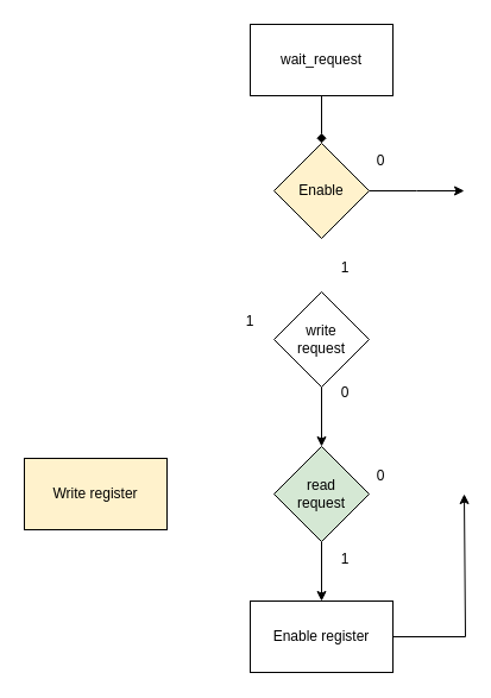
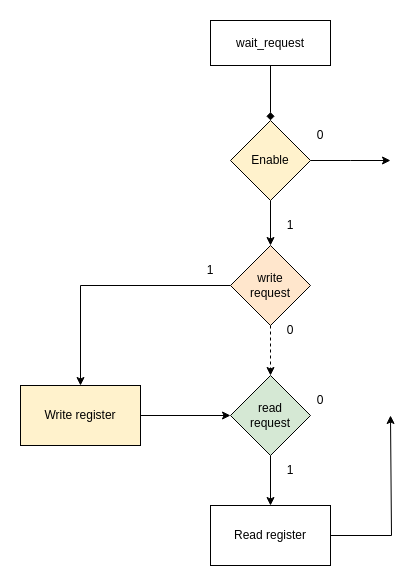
  <mxCell id="0" />
  <mxCell id="1" parent="0" />
  <mxCell id="2" value="" style="edgeStyle=orthogonalEdgeStyle;rounded=0;orthogonalLoop=1;jettySize=auto;html=1;endArrow=diamond;" edge="1" parent="1" source="3" target="19"><mxGeometry relative="1" as="geometry" /></mxCell>
- <mxCell id="3" value="wait_request" style="rounded=0;whiteSpace=wrap;html=1;" parent="1" vertex="1"><mxGeometry x="210" y="20" width="120" height="60" as="geometry" /></mxCell>
- <mxCell id="5" value="" style="edgeStyle=orthogonalEdgeStyle;rounded=0;orthogonalLoop=1;jettySize=auto;html=1;" parent="1" source="6" target="10" edge="1"><mxGeometry relative="1" as="geometry" /></mxCell>
- <mxCell id="6" value="&lt;div&gt;write&lt;/div&gt;&lt;div&gt;request&lt;br&gt;&lt;/div&gt;" style="rhombus;whiteSpace=wrap;html=1;" parent="1" vertex="1"><mxGeometry x="230" y="245" width="80" height="80" as="geometry" /></mxCell>
+ <mxCell id="3" value="wait_request" style="rounded=0;whiteSpace=wrap;html=1;" parent="1" vertex="1"><mxGeometry x="210" y="20" width="120" height="45" as="geometry" /></mxCell>
+ <mxCell id="4" style="edgeStyle=orthogonalEdgeStyle;rounded=0;orthogonalLoop=1;jettySize=auto;html=1;entryX=0.5;entryY=0;entryDx=0;entryDy=0;" parent="1" source="6" target="8" edge="1"><mxGeometry relative="1" as="geometry"><mxPoint x="50" y="365" as="targetPoint" /></mxGeometry></mxCell>
+ <mxCell id="5" value="" style="edgeStyle=orthogonalEdgeStyle;rounded=0;orthogonalLoop=1;jettySize=auto;html=1;dashed=1;" parent="1" source="6" target="10" edge="1"><mxGeometry relative="1" as="geometry" /></mxCell>
+ <mxCell id="6" value="&lt;div&gt;write&lt;/div&gt;&lt;div&gt;request&lt;br&gt;&lt;/div&gt;" style="rhombus;whiteSpace=wrap;html=1;fillColor=#ffe6cc;" parent="1" vertex="1"><mxGeometry x="230" y="245" width="80" height="80" as="geometry" /></mxCell>
+ <mxCell id="7" value="" style="edgeStyle=orthogonalEdgeStyle;rounded=0;orthogonalLoop=1;jettySize=auto;html=1;" parent="1" source="8" target="10" edge="1"><mxGeometry relative="1" as="geometry" /></mxCell>
  <mxCell id="8" value="Write register" style="rounded=0;whiteSpace=wrap;html=1;fillColor=#fff2cc;" parent="1" vertex="1"><mxGeometry x="20" y="385" width="120" height="60" as="geometry" /></mxCell>
  <mxCell id="9" value="" style="edgeStyle=orthogonalEdgeStyle;rounded=0;orthogonalLoop=1;jettySize=auto;html=1;" parent="1" source="10" target="11" edge="1"><mxGeometry relative="1" as="geometry" /></mxCell>
  <mxCell id="10" value="&lt;div&gt;read&lt;/div&gt;&lt;div&gt;request&lt;br&gt;&lt;/div&gt;" style="rhombus;whiteSpace=wrap;html=1;fillColor=#d5e8d4;" parent="1" vertex="1"><mxGeometry x="230" y="375" width="80" height="80" as="geometry" /></mxCell>
- <mxCell id="11" value="Enable register" style="rounded=0;whiteSpace=wrap;html=1;" parent="1" vertex="1"><mxGeometry x="210" y="505" width="120" height="60" as="geometry" /></mxCell>
+ <mxCell id="11" value="Read register" style="rounded=0;whiteSpace=wrap;html=1;" parent="1" vertex="1"><mxGeometry x="210" y="505" width="120" height="60" as="geometry" /></mxCell>
  <mxCell id="12" style="edgeStyle=orthogonalEdgeStyle;rounded=0;orthogonalLoop=1;jettySize=auto;html=1;" parent="1" edge="1"><mxGeometry relative="1" as="geometry"><mxPoint x="390" y="415" as="targetPoint" /><mxPoint x="330" y="535" as="sourcePoint" /><Array as="points"><mxPoint x="330" y="535" /><mxPoint x="391" y="535" /></Array></mxGeometry></mxCell>
  <mxCell id="13" value="1" style="text;html=1;strokeColor=none;fillColor=none;align=center;verticalAlign=middle;whiteSpace=wrap;rounded=0;" parent="1" vertex="1"><mxGeometry x="200" y="255" width="20" height="30" as="geometry" /></mxCell>
  <mxCell id="14" value="0" style="text;html=1;strokeColor=none;fillColor=none;align=center;verticalAlign=middle;whiteSpace=wrap;rounded=0;" parent="1" vertex="1"><mxGeometry x="280" y="315" width="20" height="30" as="geometry" /></mxCell>
  <mxCell id="15" value="1" style="text;html=1;strokeColor=none;fillColor=none;align=center;verticalAlign=middle;whiteSpace=wrap;rounded=0;" parent="1" vertex="1"><mxGeometry x="280" y="455" width="20" height="30" as="geometry" /></mxCell>
  <mxCell id="16" value="0" style="text;html=1;strokeColor=none;fillColor=none;align=center;verticalAlign=middle;whiteSpace=wrap;rounded=0;" parent="1" vertex="1"><mxGeometry x="310" y="385" width="20" height="30" as="geometry" /></mxCell>
+ <mxCell id="17" value="" style="edgeStyle=orthogonalEdgeStyle;rounded=0;orthogonalLoop=1;jettySize=auto;html=1;entryX=0.5;entryY=0;entryDx=0;entryDy=0;" edge="1" parent="1" source="19" target="6"><mxGeometry relative="1" as="geometry" /></mxCell>
  <mxCell id="18" style="edgeStyle=orthogonalEdgeStyle;rounded=0;orthogonalLoop=1;jettySize=auto;html=1;" edge="1" parent="1" source="19"><mxGeometry relative="1" as="geometry"><mxPoint x="390" y="160" as="targetPoint" /></mxGeometry></mxCell>
  <mxCell id="19" value="Enable" style="rhombus;whiteSpace=wrap;html=1;fillColor=#fff2cc;" vertex="1" parent="1"><mxGeometry x="230" y="120" width="80" height="80" as="geometry" /></mxCell>
  <mxCell id="20" value="1" style="text;html=1;strokeColor=none;fillColor=none;align=center;verticalAlign=middle;whiteSpace=wrap;rounded=0;" vertex="1" parent="1"><mxGeometry x="280" y="210" width="20" height="30" as="geometry" /></mxCell>
  <mxCell id="21" value="0" style="text;html=1;strokeColor=none;fillColor=none;align=center;verticalAlign=middle;whiteSpace=wrap;rounded=0;" vertex="1" parent="1"><mxGeometry x="310" y="120" width="20" height="30" as="geometry" /></mxCell>
